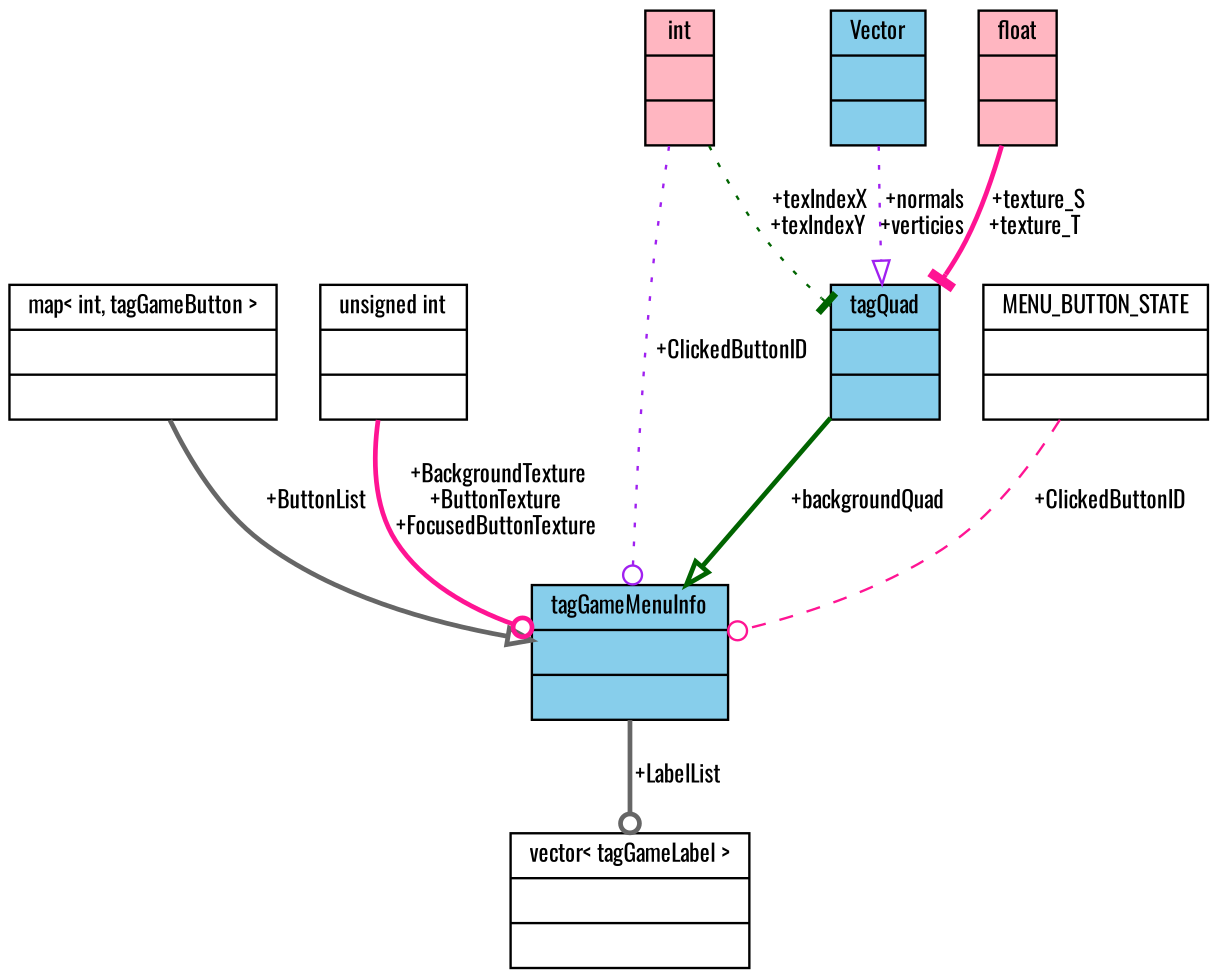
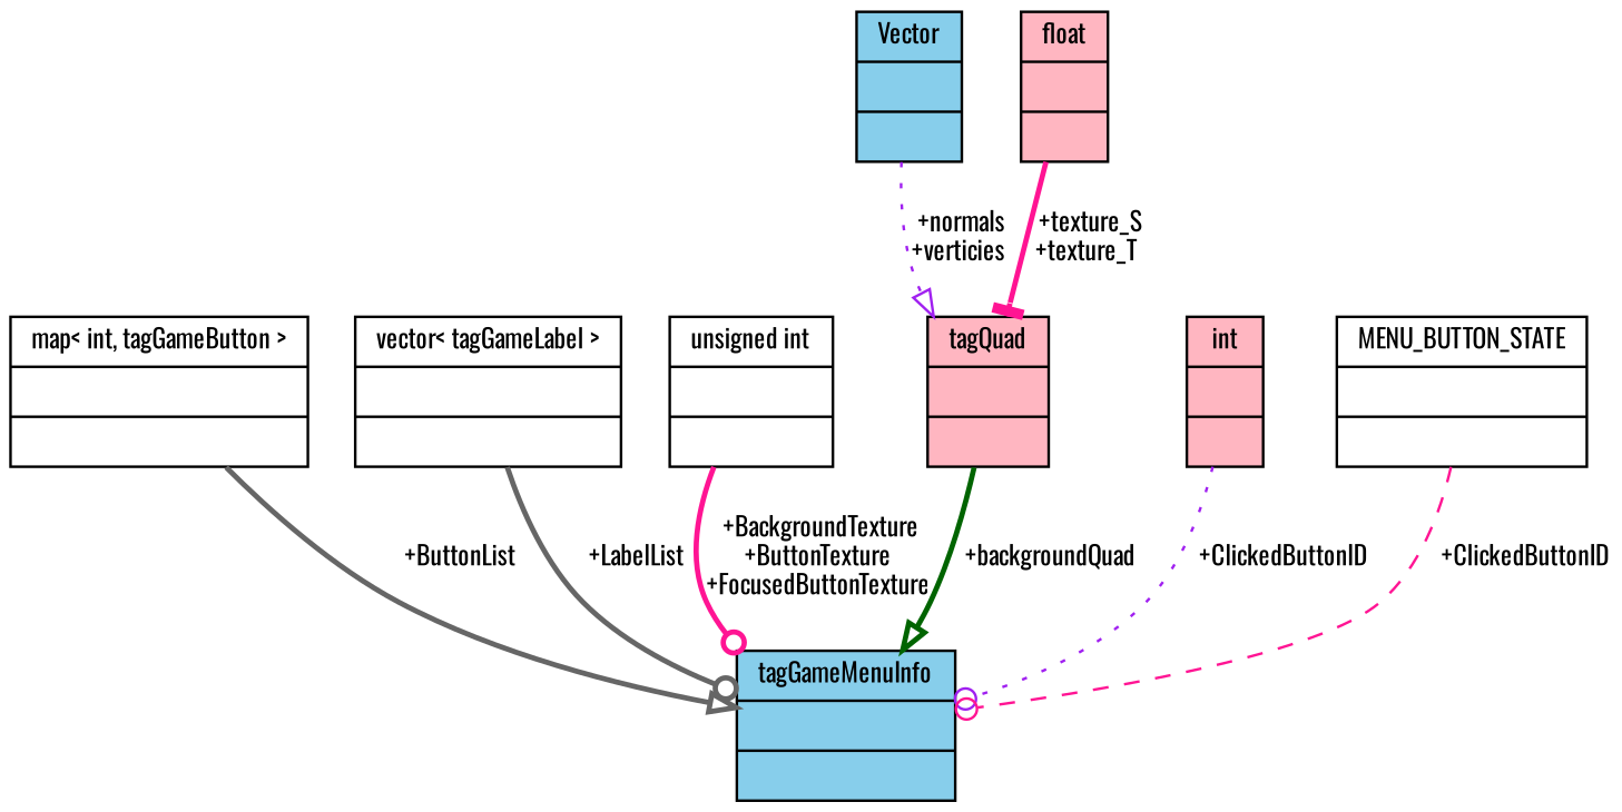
  digraph {
    fontname=Oswald
    node [color=black fillcolor=white fontname=Oswald fontsize=10 shape=record style=filled]
    edge [arrowhead=odot color=deeppink fontname=Oswald fontsize=10 labelfontname=Helvetica labelfontsize=10 style=bold]
    n1 [fillcolor=skyblue fontcolor=black height=0.2 label="{tagGameMenuInfo\n||}" width=0.4]
    n2 [height=0.2 label="{map\< int, tagGameButton \>\n||}" width=0.4]
    n3 [height=0.2 label="{vector\< tagGameLabel \>\n||}" width=0.4]
    n4 [height=0.2 label="{unsigned int\n||}" width=0.4]
-   n5 [fillcolor=skyblue height=0.2 label="{tagQuad\n||}" width=0.4]
+   n5 [fillcolor=lightpink height=0.2 label="{tagQuad\n||}" width=0.4]
    n6 [fillcolor=lightpink height=0.2 label="{int\n||}" width=0.4]
    n7 [fillcolor=skyblue height=0.2 label="{Vector\n||}" width=0.4]
    n8 [fillcolor=lightpink height=0.2 label="{float\n||}" width=0.4]
    n9 [height=0.2 label="{MENU_BUTTON_STATE\n||}" width=0.4]
    n2 -> n1 [arrowhead=onormal color=gray40 label=" +ButtonList"]
-   n1 -> n3 [color=gray40 label=" +LabelList"]
+   n3 -> n1 [color=gray40 label=" +LabelList"]
    n4 -> n1 [label=" +BackgroundTexture\n+ButtonTexture\n+FocusedButtonTexture"]
    n5 -> n1 [arrowhead=onormal color=darkgreen label=" +backgroundQuad"]
    n6 -> n1 [color=purple label=" +ClickedButtonID" style=dotted]
-   n6 -> n5 [arrowhead=tee color=darkgreen label=" +texIndexX\n+texIndexY" style=dotted]
    n7 -> n5 [arrowhead=onormal color=purple label=" +normals\n+verticies" style=dotted]
    n8 -> n5 [arrowhead=tee label=" +texture_S\n+texture_T"]
    n9 -> n1 [label=" +ClickedButtonID" style=dashed]
  }
